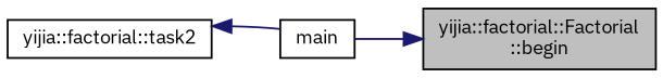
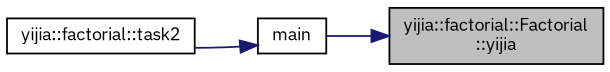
  digraph {
    fontname="IBM Plex Sans"
    rankdir=RL
    node [color=black fillcolor=white fontname="IBM Plex Sans" fontsize=10 shape=record style=filled]
    edge [color=midnightblue dir=back fontname="IBM Plex Sans" fontsize=10 labelfontname=Helvetica labelfontsize=10 style=solid]
-   n1 [fillcolor=grey75 fontcolor=black height=0.2 label="yijia::factorial::Factorial\l::begin" width=0.4]
+   n1 [fillcolor=grey75 fontcolor=black height=0.2 label="yijia::factorial::Factorial\l::yijia" width=0.4]
    n2 [height=0.2 label=main width=0.4]
    n3 [height=0.2 label="yijia::factorial::task2" width=0.4]
    n1 -> n2
-   n3 -> n2
+   n2 -> n3
  }
